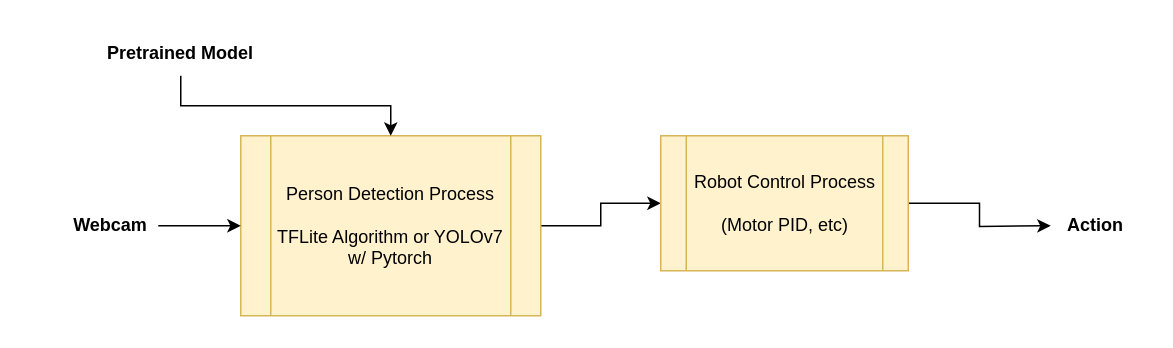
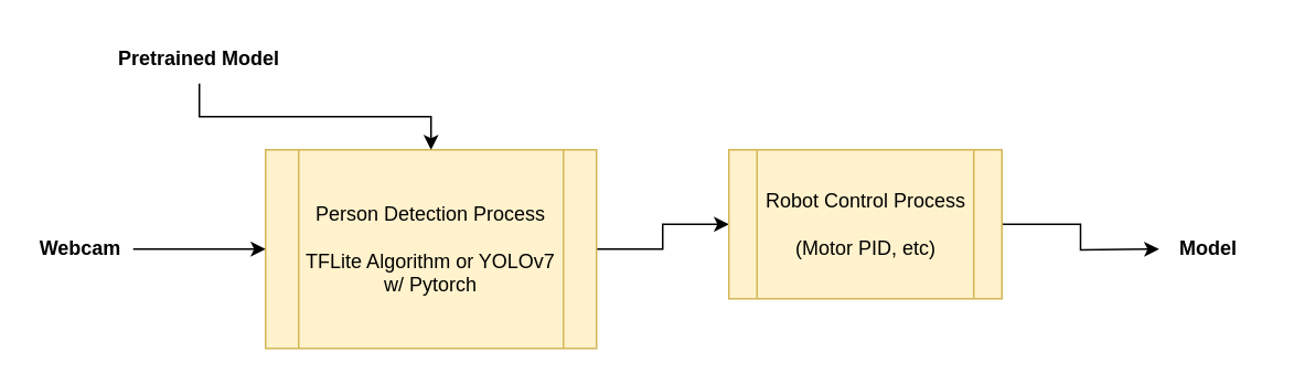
  <mxCell id="0" />
  <mxCell id="1" parent="0" />
  <mxCell id="2" style="edgeStyle=orthogonalEdgeStyle;rounded=0;orthogonalLoop=1;jettySize=auto;html=1;entryX=0;entryY=0.5;entryDx=0;entryDy=0;exitX=1;exitY=0.5;exitDx=0;exitDy=0;" edge="1" parent="1" source="3" target="5"><mxGeometry relative="1" as="geometry" /></mxCell>
  <mxCell id="3" value="Person Detection Process&lt;br&gt;&lt;br&gt;TFLite Algorithm or YOLOv7 w/ Pytorch" style="shape=process;whiteSpace=wrap;html=1;backgroundOutline=1;fillColor=#fff2cc;strokeColor=#d6b656;" vertex="1" parent="1"><mxGeometry x="160" y="90" width="200" height="120" as="geometry" /></mxCell>
  <mxCell id="4" style="edgeStyle=orthogonalEdgeStyle;rounded=0;orthogonalLoop=1;jettySize=auto;html=1;" edge="1" parent="1" source="5"><mxGeometry relative="1" as="geometry"><mxPoint x="700" y="150" as="targetPoint" /></mxGeometry></mxCell>
  <mxCell id="5" value="Robot Control Process&lt;br&gt;&lt;br&gt;(Motor PID, etc)" style="shape=process;whiteSpace=wrap;html=1;backgroundOutline=1;fillColor=#fff2cc;strokeColor=#d6b656;" vertex="1" parent="1"><mxGeometry x="440" y="90" width="165" height="90" as="geometry" /></mxCell>
  <mxCell id="6" style="edgeStyle=orthogonalEdgeStyle;rounded=0;orthogonalLoop=1;jettySize=auto;html=1;entryX=0.5;entryY=0;entryDx=0;entryDy=0;" edge="1" parent="1" source="7" target="3"><mxGeometry relative="1" as="geometry" /></mxCell>
  <mxCell id="7" value="Pretrained Model" style="text;html=1;strokeColor=none;fillColor=none;align=center;verticalAlign=middle;whiteSpace=wrap;rounded=0;fontStyle=1" vertex="1" parent="1"><mxGeometry x="20" y="20" width="200" height="30" as="geometry" /></mxCell>
  <mxCell id="8" style="edgeStyle=orthogonalEdgeStyle;rounded=0;orthogonalLoop=1;jettySize=auto;html=1;" edge="1" parent="1" source="9" target="3"><mxGeometry relative="1" as="geometry" /></mxCell>
- <mxCell id="9" value="Webcam&amp;nbsp;" style="text;html=1;strokeColor=none;fillColor=none;align=center;verticalAlign=middle;whiteSpace=wrap;rounded=0;fontStyle=1" vertex="1" parent="1"><mxGeometry x="45" y="135" width="60" height="30" as="geometry" /></mxCell>
- <mxCell id="10" value="Action" style="text;html=1;strokeColor=none;fillColor=none;align=center;verticalAlign=middle;whiteSpace=wrap;rounded=0;fontStyle=1" vertex="1" parent="1"><mxGeometry x="700" y="135" width="60" height="30" as="geometry" /></mxCell>
+ <mxCell id="9" value="Webcam&amp;nbsp;" style="text;html=1;strokeColor=none;fillColor=none;align=center;verticalAlign=middle;whiteSpace=wrap;rounded=0;fontStyle=1" vertex="1" parent="1"><mxGeometry x="20" y="135" width="60" height="30" as="geometry" /></mxCell>
+ <mxCell id="10" value="Model" style="text;html=1;strokeColor=none;fillColor=none;align=center;verticalAlign=middle;whiteSpace=wrap;rounded=0;fontStyle=1" vertex="1" parent="1"><mxGeometry x="700" y="135" width="60" height="30" as="geometry" /></mxCell>
